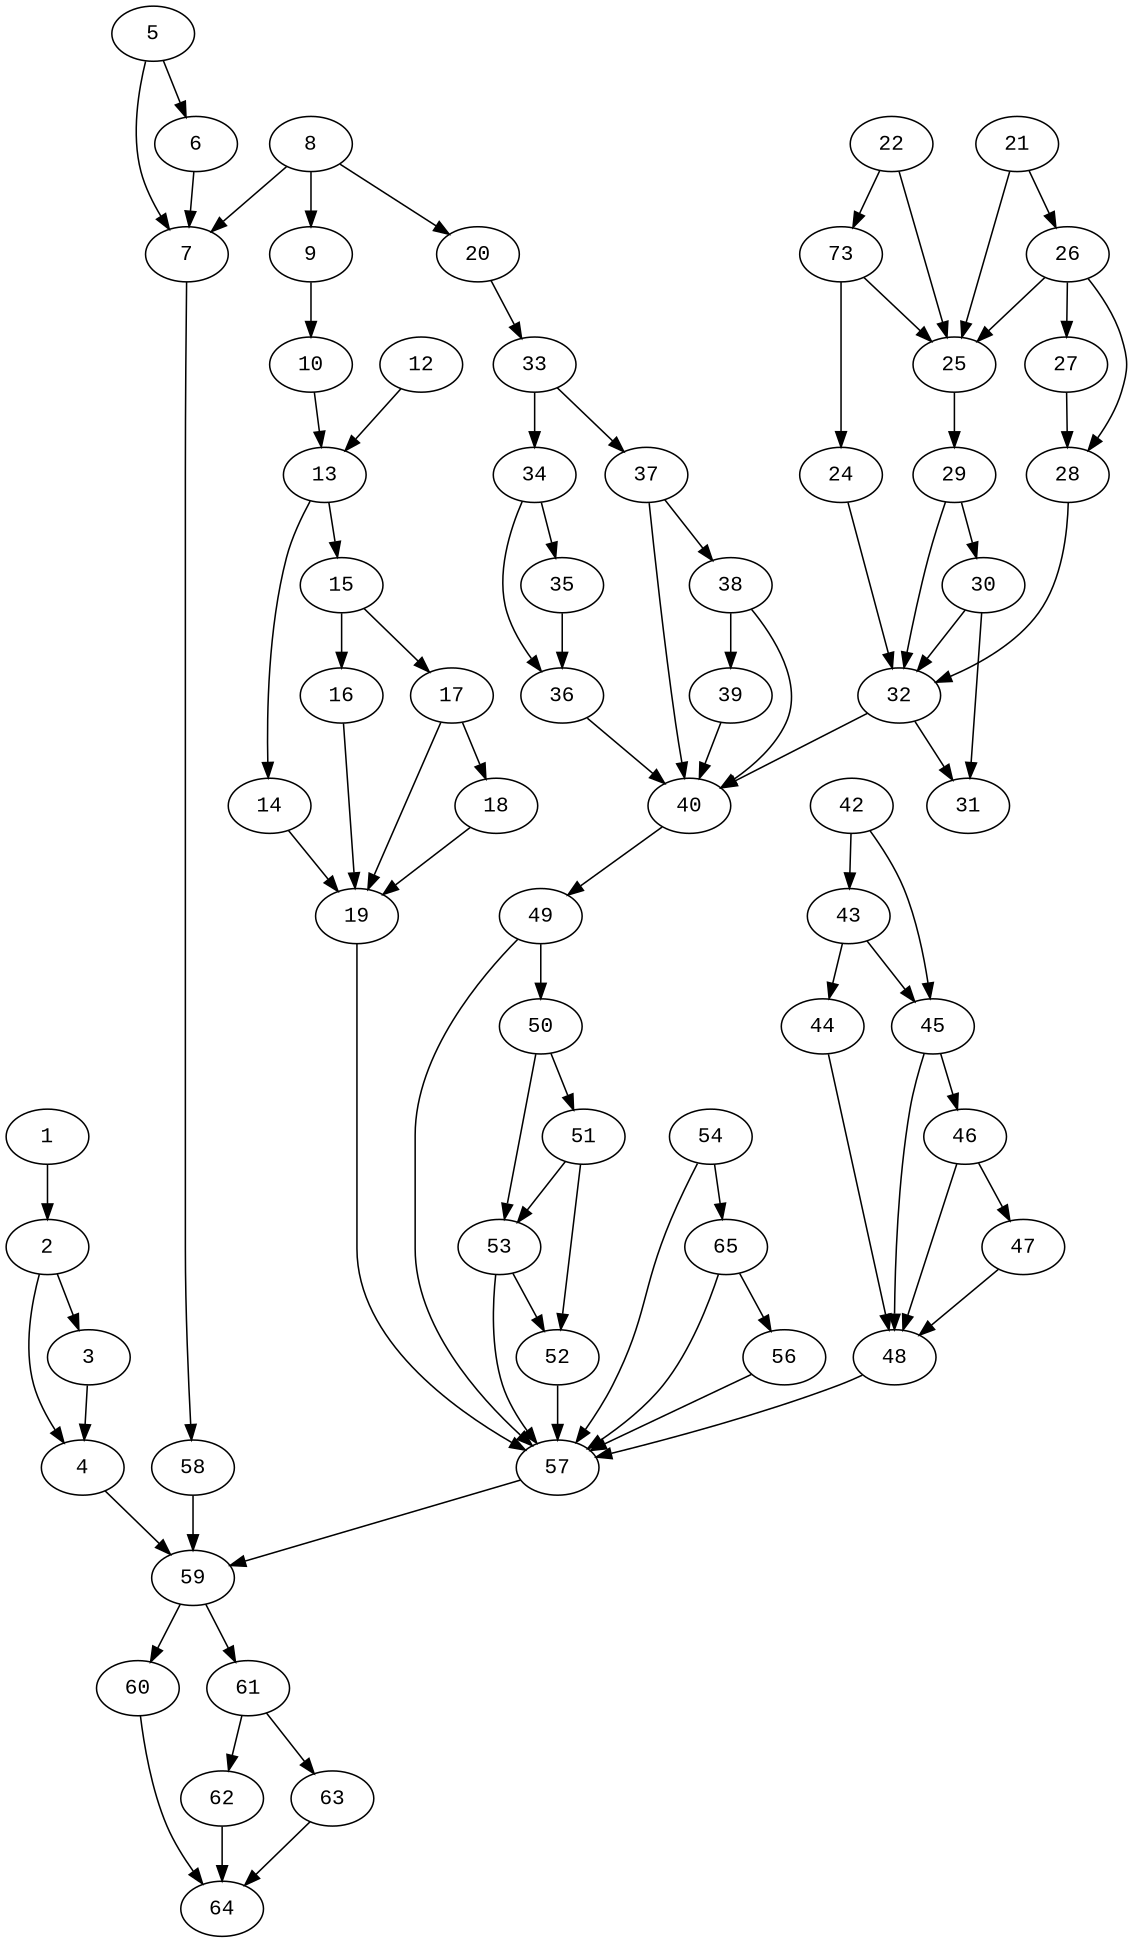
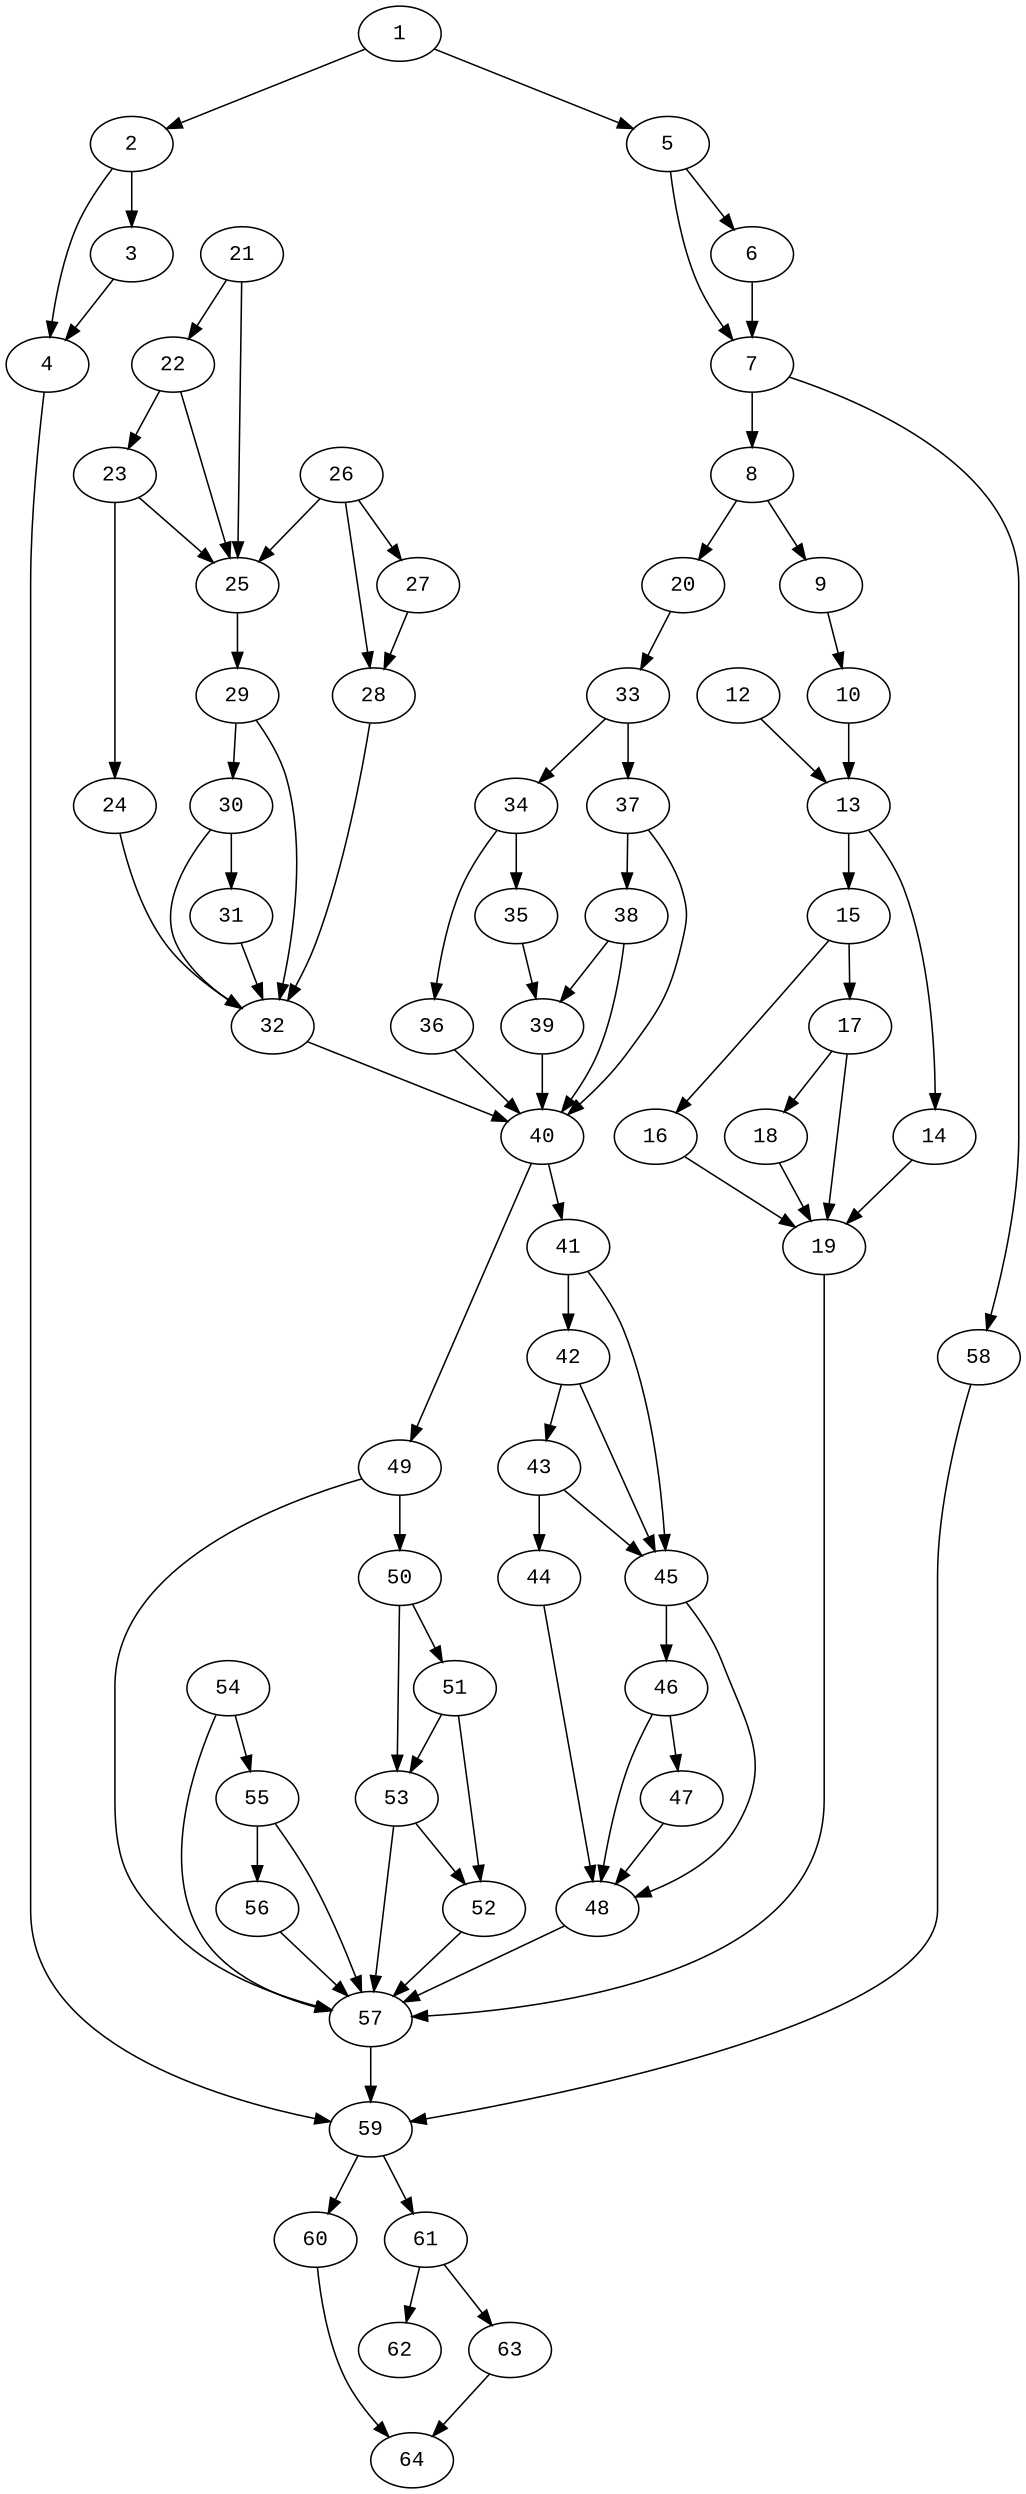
  digraph {
    fontname="Liberation Mono"
    node [fontname="Liberation Mono"]
    edge [fontname="Liberation Mono"]
    1
    5
    2
    6
    7
    4
    3
    58
    8
    59
    61
    60
    63
    62
    64
    20
    9
    33
    10
    37
    34
    21
    25
    22
    13
    15
    14
    12
    17
    16
    19
    18
    57
    40
    38
    36
    35
    29
-   23 [label=73]
+   23
    32
    30
    26
    28
    27
    24
    49
+   41
    31
    50
    45
    42
    39
    53
    51
    48
    46
    43
    47
    44
    52
    54
-   55 [label=65]
+   55
    56
+   1 -> 5
    1 -> 2
    5 -> 6
    5 -> 7
    2 -> 4
    2 -> 3
    6 -> 7
    7 -> 58
-   8 -> 7
+   7 -> 8
    4 -> 59
    3 -> 4
    58 -> 59
    8 -> 20
    8 -> 9
    59 -> 61
    59 -> 60
    61 -> 63
    61 -> 62
    60 -> 64
    63 -> 64
-   62 -> 64
    20 -> 33
    9 -> 10
    33 -> 37
    33 -> 34
    10 -> 13
    37 -> 40
    37 -> 38
    34 -> 36
    34 -> 35
    21 -> 25
-   21 -> 26
+   21 -> 22
    25 -> 29
    22 -> 25
    22 -> 23
    13 -> 15
    13 -> 14
    15 -> 17
    15 -> 16
    14 -> 19
    12 -> 13
    17 -> 19
    17 -> 18
    16 -> 19
    19 -> 57
    18 -> 19
    57 -> 59
    40 -> 49
+   40 -> 41
    38 -> 40
    38 -> 39
    36 -> 40
-   35 -> 36
+   35 -> 39
    29 -> 32
    29 -> 30
    23 -> 25
    23 -> 24
    32 -> 40
    30 -> 32
    30 -> 31
    26 -> 25
    26 -> 28
    26 -> 27
    28 -> 32
    27 -> 28
    24 -> 32
    49 -> 57
    49 -> 50
-   32 -> 31
+   41 -> 45
+   41 -> 42
+   31 -> 32
    50 -> 53
    50 -> 51
    45 -> 48
    45 -> 46
    42 -> 45
    42 -> 43
    39 -> 40
    53 -> 57
    53 -> 52
    51 -> 53
    51 -> 52
    48 -> 57
    46 -> 48
    46 -> 47
    43 -> 45
    43 -> 44
    47 -> 48
    44 -> 48
    52 -> 57
    54 -> 57
    54 -> 55
    55 -> 57
    55 -> 56
    56 -> 57
  }
